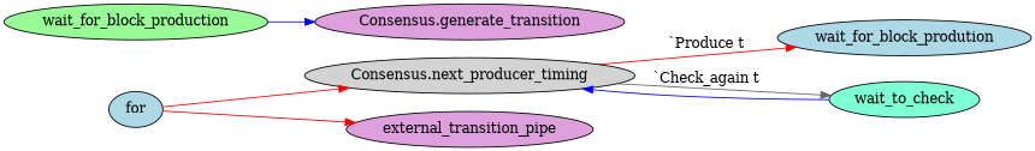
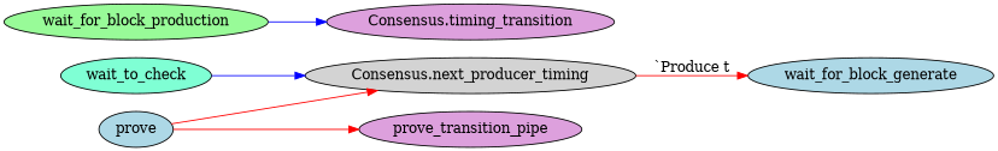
  digraph {
    rankdir=LR
    node [fillcolor=lightblue style=filled]
    edge [color=red]
    "Consensus.next_producer_timing" [fillcolor=lightgrey]
-   wait_for_block_prodution
+   wait_for_block_prodution [label=wait_for_block_generate]
    wait_to_check [fillcolor=aquamarine]
    wait_for_block_production [fillcolor=palegreen]
-   "Consensus.generate_transition" [fillcolor=plum]
-   prove [label=for]
-   external_transition_pipe [fillcolor=plum]
+   "Consensus.generate_transition" [fillcolor=plum label="Consensus.timing_transition"]
+   prove
+   external_transition_pipe [fillcolor=plum label=prove_transition_pipe]
    "Consensus.next_producer_timing" -> wait_for_block_prodution [label="`Produce t"]
-   "Consensus.next_producer_timing" -> wait_to_check [color=gray40 label="`Check_again t"]
    wait_to_check -> "Consensus.next_producer_timing" [color=blue]
    wait_for_block_production -> "Consensus.generate_transition" [color=blue]
    prove -> "Consensus.next_producer_timing"
    prove -> external_transition_pipe
  }
